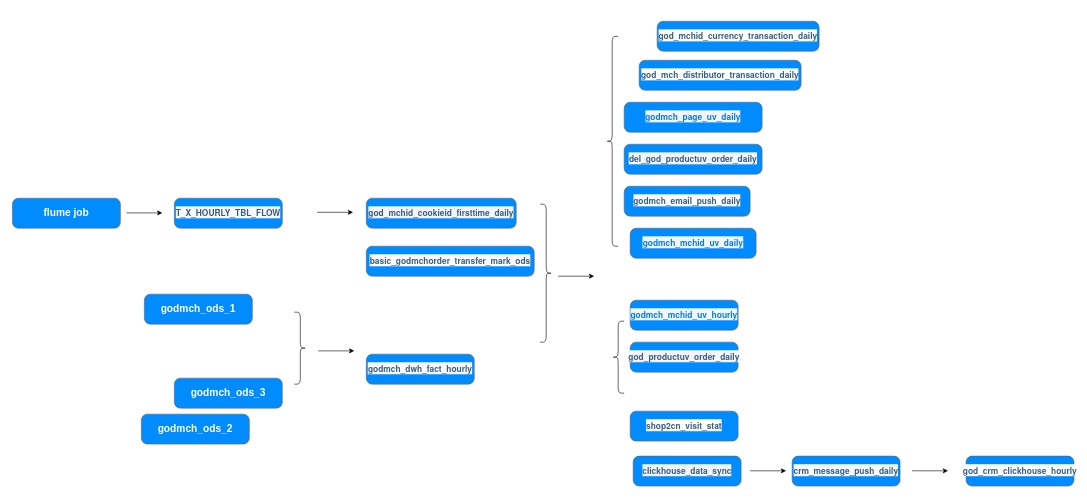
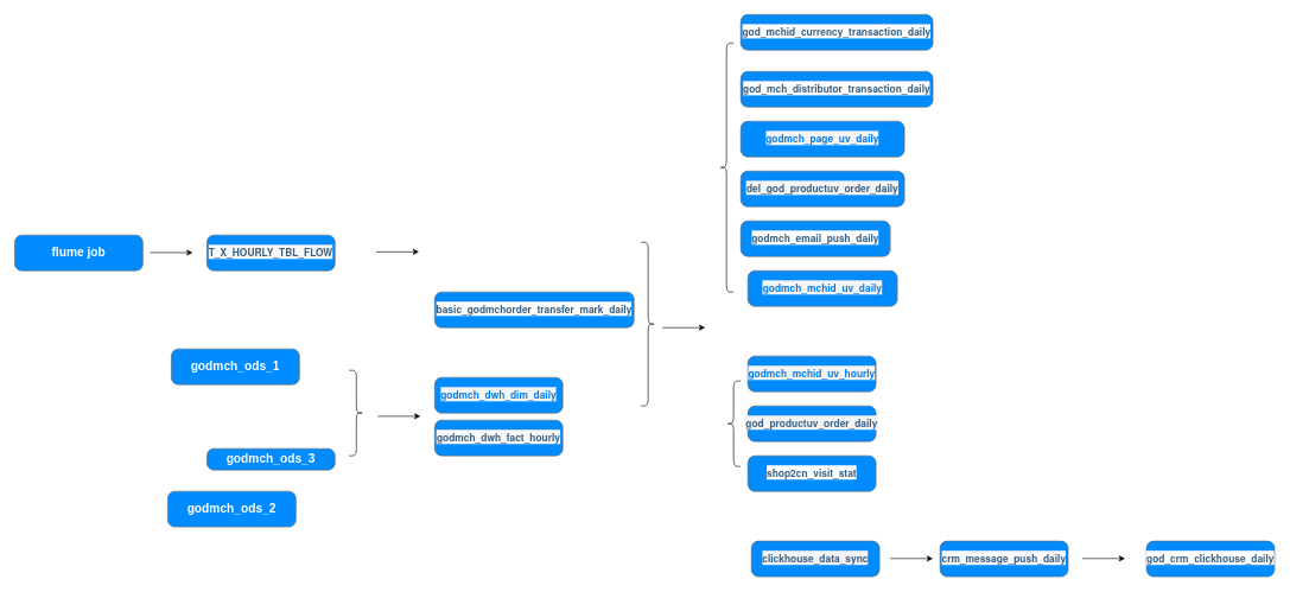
  <mxCell id="0" />
  <mxCell id="1" parent="0" />
  <mxCell id="2" value="godmch_ods_1" style="strokeWidth=1;shadow=0;dashed=0;align=center;html=1;shape=mxgraph.mockup.buttons.button;strokeColor=#666666;fontColor=#ffffff;mainText=;buttonStyle=round;fontSize=17;fontStyle=1;fillColor=#008cff;whiteSpace=wrap;" vertex="1" parent="1"><mxGeometry x="240" y="490" width="180" height="50" as="geometry" /></mxCell>
  <mxCell id="3" value="godmch_ods_2" style="strokeWidth=1;shadow=0;dashed=0;align=center;html=1;shape=mxgraph.mockup.buttons.button;strokeColor=#666666;fontColor=#ffffff;mainText=;buttonStyle=round;fontSize=17;fontStyle=1;fillColor=#008cff;whiteSpace=wrap;" vertex="1" parent="1"><mxGeometry x="235" y="690" width="180" height="50" as="geometry" /></mxCell>
- <mxCell id="4" value="godmch_ods_3" style="strokeWidth=1;shadow=0;dashed=0;align=center;html=1;shape=mxgraph.mockup.buttons.button;strokeColor=#666666;fontColor=#ffffff;mainText=;buttonStyle=round;fontSize=17;fontStyle=1;fillColor=#008cff;whiteSpace=wrap;" vertex="1" parent="1"><mxGeometry x="290" y="630" width="180" height="50" as="geometry" /></mxCell>
+ <mxCell id="4" value="godmch_ods_3" style="strokeWidth=1;shadow=0;dashed=0;align=center;html=1;shape=mxgraph.mockup.buttons.button;strokeColor=#666666;fontColor=#ffffff;mainText=;buttonStyle=round;fontSize=17;fontStyle=1;fillColor=#008cff;whiteSpace=wrap;" vertex="1" parent="1"><mxGeometry x="290" y="630" width="180" height="30" as="geometry" /></mxCell>
  <mxCell id="5" value="&lt;a style=&quot;box-sizing: border-box; background-color: rgb(249, 249, 249); color: rgb(54, 95, 132); text-decoration-line: none; font-family: &amp;quot;Helvetica Neue&amp;quot;, Helvetica, Arial, sans-serif; font-size: 14px; font-weight: 400; text-align: start;&quot; data-original-title=&quot;&quot; title=&quot;&quot; href=&quot;http://airflow2.portal.cn/dags/T_X_HOURLY_TBL_FLOW/grid&quot;&gt;&lt;span style=&quot;box-sizing: border-box; font-weight: 700;&quot; title=&quot;T_X_HOURLY_TBL_FLOW&quot;&gt;T_X_HOURLY_TBL_FLOW&lt;/span&gt;&lt;/a&gt;" style="strokeWidth=1;shadow=0;dashed=0;align=center;html=1;shape=mxgraph.mockup.buttons.button;strokeColor=#666666;fontColor=#ffffff;mainText=;buttonStyle=round;fontSize=17;fontStyle=1;fillColor=#008cff;whiteSpace=wrap;" vertex="1" parent="1"><mxGeometry x="290" y="330" width="180" height="50" as="geometry" /></mxCell>
+ <mxCell id="6" value="&lt;a style=&quot;box-sizing: border-box; background-color: rgb(245, 245, 245); color: rgb(1, 124, 238); text-decoration-line: none; outline: 0px; font-family: &amp;quot;Helvetica Neue&amp;quot;, Helvetica, Arial, sans-serif; font-size: 14px; font-weight: 400; text-align: start;&quot; data-original-title=&quot;&quot; title=&quot;&quot; href=&quot;http://airflow2.portal.cn/dags/godmch_dwh_dim_daily/grid&quot;&gt;&lt;span style=&quot;box-sizing: border-box; font-weight: 700;&quot; title=&quot;godmch_dwh_dim_daily&quot;&gt;godmch_dwh_dim_daily&lt;/span&gt;&lt;/a&gt;" style="strokeWidth=1;shadow=0;dashed=0;align=center;html=1;shape=mxgraph.mockup.buttons.button;strokeColor=#666666;fontColor=#ffffff;mainText=;buttonStyle=round;fontSize=17;fontStyle=1;fillColor=#008cff;whiteSpace=wrap;" vertex="1" parent="1"><mxGeometry x="610" y="530" width="180" height="50" as="geometry" /></mxCell>
  <mxCell id="7" value="&lt;a style=&quot;box-sizing: border-box; background-color: rgb(249, 249, 249); color: rgb(54, 95, 132); text-decoration-line: none; font-family: &amp;quot;Helvetica Neue&amp;quot;, Helvetica, Arial, sans-serif; font-size: 14px; font-weight: 400; text-align: start;&quot; data-original-title=&quot;&quot; title=&quot;&quot; href=&quot;http://airflow2.portal.cn/dags/godmch_dwh_fact_hourly/grid&quot;&gt;&lt;span style=&quot;box-sizing: border-box; font-weight: 700;&quot; title=&quot;godmch_dwh_fact_hourly&quot;&gt;godmch_dwh_fact_hourly&lt;/span&gt;&lt;/a&gt;" style="strokeWidth=1;shadow=0;dashed=0;align=center;html=1;shape=mxgraph.mockup.buttons.button;strokeColor=#666666;fontColor=#ffffff;mainText=;buttonStyle=round;fontSize=17;fontStyle=1;fillColor=#008cff;whiteSpace=wrap;" vertex="1" parent="1"><mxGeometry x="610" y="590" width="180" height="50" as="geometry" /></mxCell>
  <mxCell id="8" value="" style="endArrow=classic;html=1;rounded=0;" edge="1" parent="1"><mxGeometry width="50" height="50" relative="1" as="geometry"><mxPoint x="530" y="584.5" as="sourcePoint" /><mxPoint x="590" y="584.5" as="targetPoint" /></mxGeometry></mxCell>
  <mxCell id="9" value="" style="endArrow=classic;html=1;rounded=0;" edge="1" parent="1"><mxGeometry width="50" height="50" relative="1" as="geometry"><mxPoint x="528" y="353.5" as="sourcePoint" /><mxPoint x="588" y="353.5" as="targetPoint" /></mxGeometry></mxCell>
- <mxCell id="10" value="&lt;a style=&quot;box-sizing: border-box; background-color: rgb(245, 245, 245); color: rgb(54, 95, 132); text-decoration-line: none; font-family: &amp;quot;Helvetica Neue&amp;quot;, Helvetica, Arial, sans-serif; font-size: 14px; font-weight: 400; text-align: start;&quot; data-original-title=&quot;&quot; title=&quot;&quot; href=&quot;http://airflow2.portal.cn/dags/god_mchid_cookieid_firsttime_daily/grid&quot;&gt;&lt;span style=&quot;box-sizing: border-box; font-weight: 700;&quot; title=&quot;god_mchid_cookieid_firsttime_daily&quot;&gt;god_mchid_cookieid_firsttime_daily&lt;/span&gt;&lt;/a&gt;" style="strokeWidth=1;shadow=0;dashed=0;align=center;html=1;shape=mxgraph.mockup.buttons.button;strokeColor=#666666;fontColor=#ffffff;mainText=;buttonStyle=round;fontSize=17;fontStyle=1;fillColor=#008cff;whiteSpace=wrap;" vertex="1" parent="1"><mxGeometry x="610" y="330" width="250" height="50" as="geometry" /></mxCell>
- <mxCell id="11" value="&lt;a style=&quot;box-sizing: border-box; background-color: rgb(255, 255, 255); color: rgb(54, 95, 132); text-decoration-line: none; font-family: &amp;quot;Helvetica Neue&amp;quot;, Helvetica, Arial, sans-serif; font-size: 14px; font-weight: 400; text-align: start;&quot; data-original-title=&quot;&quot; title=&quot;&quot; href=&quot;http://airflow2.portal.cn/dags/basic_godmchorder_transfer_mark_daily/grid&quot;&gt;&lt;span style=&quot;box-sizing: border-box; font-weight: 700;&quot; title=&quot;basic_godmchorder_transfer_mark_daily&quot;&gt;basic_godmchorder_transfer_mark_ods&lt;/span&gt;&lt;/a&gt;" style="strokeWidth=1;shadow=0;dashed=0;align=center;html=1;shape=mxgraph.mockup.buttons.button;strokeColor=#666666;fontColor=#ffffff;mainText=;buttonStyle=round;fontSize=17;fontStyle=1;fillColor=#008cff;whiteSpace=wrap;" vertex="1" parent="1"><mxGeometry x="610" y="410" width="280" height="50" as="geometry" /></mxCell>
+ <mxCell id="11" value="&lt;a style=&quot;box-sizing: border-box; background-color: rgb(255, 255, 255); color: rgb(54, 95, 132); text-decoration-line: none; font-family: &amp;quot;Helvetica Neue&amp;quot;, Helvetica, Arial, sans-serif; font-size: 14px; font-weight: 400; text-align: start;&quot; data-original-title=&quot;&quot; title=&quot;&quot; href=&quot;http://airflow2.portal.cn/dags/basic_godmchorder_transfer_mark_daily/grid&quot;&gt;&lt;span style=&quot;box-sizing: border-box; font-weight: 700;&quot; title=&quot;basic_godmchorder_transfer_mark_daily&quot;&gt;basic_godmchorder_transfer_mark_daily&lt;/span&gt;&lt;/a&gt;" style="strokeWidth=1;shadow=0;dashed=0;align=center;html=1;shape=mxgraph.mockup.buttons.button;strokeColor=#666666;fontColor=#ffffff;mainText=;buttonStyle=round;fontSize=17;fontStyle=1;fillColor=#008cff;whiteSpace=wrap;" vertex="1" parent="1"><mxGeometry x="610" y="410" width="280" height="50" as="geometry" /></mxCell>
  <mxCell id="12" value="" style="endArrow=classic;html=1;rounded=0;" edge="1" parent="1"><mxGeometry width="50" height="50" relative="1" as="geometry"><mxPoint x="930" y="460" as="sourcePoint" /><mxPoint x="990" y="460" as="targetPoint" /></mxGeometry></mxCell>
  <mxCell id="13" value="&lt;a style=&quot;box-sizing: border-box; background-color: rgb(245, 245, 245); color: rgb(1, 124, 238); text-decoration-line: none; outline: 0px; font-family: &amp;quot;Helvetica Neue&amp;quot;, Helvetica, Arial, sans-serif; font-size: 14px; font-weight: 400; text-align: start;&quot; data-original-title=&quot;&quot; title=&quot;&quot; href=&quot;http://airflow2.portal.cn/dags/godmch_mchid_uv_hourly/grid&quot;&gt;&lt;span style=&quot;box-sizing: border-box; font-weight: 700;&quot; title=&quot;godmch_mchid_uv_hourly&quot;&gt;godmch_mchid_uv_hourly&lt;/span&gt;&lt;/a&gt;" style="strokeWidth=1;shadow=0;dashed=0;align=center;html=1;shape=mxgraph.mockup.buttons.button;strokeColor=#666666;fontColor=#ffffff;mainText=;buttonStyle=round;fontSize=17;fontStyle=1;fillColor=#008cff;whiteSpace=wrap;" vertex="1" parent="1"><mxGeometry x="1050" y="500" width="180" height="50" as="geometry" /></mxCell>
  <mxCell id="14" value="&lt;a style=&quot;box-sizing: border-box; background-color: rgb(245, 245, 245); color: rgb(54, 95, 132); text-decoration-line: none; font-family: &amp;quot;Helvetica Neue&amp;quot;, Helvetica, Arial, sans-serif; font-size: 14px; font-weight: 400; text-align: start;&quot; data-original-title=&quot;&quot; title=&quot;&quot; href=&quot;http://airflow2.portal.cn/dags/god_productuv_order_daily/grid&quot;&gt;&lt;span style=&quot;box-sizing: border-box; font-weight: 700;&quot; title=&quot;god_productuv_order_daily&quot;&gt;god_productuv_order_daily&lt;/span&gt;&lt;/a&gt;" style="strokeWidth=1;shadow=0;dashed=0;align=center;html=1;shape=mxgraph.mockup.buttons.button;strokeColor=#666666;fontColor=#ffffff;mainText=;buttonStyle=round;fontSize=17;fontStyle=1;fillColor=#008cff;whiteSpace=wrap;" vertex="1" parent="1"><mxGeometry x="1050" y="570" width="180" height="50" as="geometry" /></mxCell>
- <mxCell id="15" value="&lt;a style=&quot;box-sizing: border-box; background-color: rgb(255, 255, 255); color: rgb(54, 95, 132); text-decoration-line: none; font-family: &amp;quot;Helvetica Neue&amp;quot;, Helvetica, Arial, sans-serif; font-size: 14px; font-weight: 400; text-align: start;&quot; data-original-title=&quot;&quot; title=&quot;&quot; href=&quot;http://airflow2.portal.cn/dags/shop2cn_visit_stat/grid&quot;&gt;&lt;span style=&quot;box-sizing: border-box; font-weight: 700;&quot; title=&quot;shop2cn_visit_stat&quot;&gt;shop2cn_visit_stat&lt;/span&gt;&lt;/a&gt;" style="strokeWidth=1;shadow=0;dashed=0;align=center;html=1;shape=mxgraph.mockup.buttons.button;strokeColor=#666666;fontColor=#ffffff;mainText=;buttonStyle=round;fontSize=17;fontStyle=1;fillColor=#008cff;whiteSpace=wrap;" vertex="1" parent="1"><mxGeometry x="1050" y="685" width="180" height="50" as="geometry" /></mxCell>
+ <mxCell id="15" value="&lt;a style=&quot;box-sizing: border-box; background-color: rgb(255, 255, 255); color: rgb(54, 95, 132); text-decoration-line: none; font-family: &amp;quot;Helvetica Neue&amp;quot;, Helvetica, Arial, sans-serif; font-size: 14px; font-weight: 400; text-align: start;&quot; data-original-title=&quot;&quot; title=&quot;&quot; href=&quot;http://airflow2.portal.cn/dags/shop2cn_visit_stat/grid&quot;&gt;&lt;span style=&quot;box-sizing: border-box; font-weight: 700;&quot; title=&quot;shop2cn_visit_stat&quot;&gt;shop2cn_visit_stat&lt;/span&gt;&lt;/a&gt;" style="strokeWidth=1;shadow=0;dashed=0;align=center;html=1;shape=mxgraph.mockup.buttons.button;strokeColor=#666666;fontColor=#ffffff;mainText=;buttonStyle=round;fontSize=17;fontStyle=1;fillColor=#008cff;whiteSpace=wrap;" vertex="1" parent="1"><mxGeometry x="1050" y="640" width="180" height="50" as="geometry" /></mxCell>
  <mxCell id="16" value="" style="shape=curlyBracket;whiteSpace=wrap;html=1;rounded=1;labelPosition=left;verticalLabelPosition=middle;align=right;verticalAlign=middle;" vertex="1" parent="1"><mxGeometry x="1020" y="535" width="20" height="120" as="geometry" /></mxCell>
  <mxCell id="17" value="" style="shape=curlyBracket;whiteSpace=wrap;html=1;rounded=1;flipH=1;labelPosition=right;verticalLabelPosition=middle;align=left;verticalAlign=middle;" vertex="1" parent="1"><mxGeometry x="900" y="340" width="20" height="230" as="geometry" /></mxCell>
  <mxCell id="18" value="&lt;a style=&quot;box-sizing: border-box; background-color: rgb(245, 245, 245); color: rgb(54, 95, 132); text-decoration-line: none; font-family: &amp;quot;Helvetica Neue&amp;quot;, Helvetica, Arial, sans-serif; font-size: 14px; font-weight: 400; text-align: start;&quot; data-original-title=&quot;&quot; title=&quot;&quot; href=&quot;http://airflow2.portal.cn/dags/del_god_productuv_order_daily/grid&quot;&gt;&lt;span style=&quot;box-sizing: border-box; font-weight: 700;&quot; title=&quot;del_god_productuv_order_daily&quot;&gt;del_god_productuv_order_daily&lt;/span&gt;&lt;/a&gt;" style="strokeWidth=1;shadow=0;dashed=0;align=center;html=1;shape=mxgraph.mockup.buttons.button;strokeColor=#666666;fontColor=#ffffff;mainText=;buttonStyle=round;fontSize=17;fontStyle=1;fillColor=#008cff;whiteSpace=wrap;" vertex="1" parent="1"><mxGeometry x="1040" y="240" width="230" height="50" as="geometry" /></mxCell>
  <mxCell id="19" value="&lt;a style=&quot;box-sizing: border-box; background-color: rgb(255, 255, 255); color: rgb(54, 95, 132); text-decoration-line: none; font-family: &amp;quot;Helvetica Neue&amp;quot;, Helvetica, Arial, sans-serif; font-size: 14px; font-weight: 400; text-align: start;&quot; data-original-title=&quot;&quot; title=&quot;&quot; href=&quot;http://airflow2.portal.cn/dags/godmch_email_push_daily/grid&quot;&gt;&lt;span style=&quot;box-sizing: border-box; font-weight: 700;&quot; title=&quot;godmch_email_push_daily&quot;&gt;godmch_email_push_daily&lt;/span&gt;&lt;/a&gt;" style="strokeWidth=1;shadow=0;dashed=0;align=center;html=1;shape=mxgraph.mockup.buttons.button;strokeColor=#666666;fontColor=#ffffff;mainText=;buttonStyle=round;fontSize=17;fontStyle=1;fillColor=#008cff;whiteSpace=wrap;" vertex="1" parent="1"><mxGeometry x="1040" y="310" width="210" height="50" as="geometry" /></mxCell>
  <mxCell id="20" value="" style="shape=curlyBracket;whiteSpace=wrap;html=1;rounded=1;labelPosition=left;verticalLabelPosition=middle;align=right;verticalAlign=middle;" vertex="1" parent="1"><mxGeometry x="1010" y="60" width="20" height="350" as="geometry" /></mxCell>
  <mxCell id="21" value="" style="shape=curlyBracket;whiteSpace=wrap;html=1;rounded=1;flipH=1;labelPosition=right;verticalLabelPosition=middle;align=left;verticalAlign=middle;" vertex="1" parent="1"><mxGeometry x="490" y="520" width="20" height="120" as="geometry" /></mxCell>
  <mxCell id="22" value="&lt;a style=&quot;box-sizing: border-box; background-color: rgb(245, 245, 245); color: rgb(1, 124, 238); text-decoration-line: none; outline: 0px; font-family: &amp;quot;Helvetica Neue&amp;quot;, Helvetica, Arial, sans-serif; font-size: 14px; font-weight: 400; text-align: start;&quot; data-original-title=&quot;&quot; title=&quot;&quot; href=&quot;http://airflow2.portal.cn/dags/godmch_mchid_uv_daily/grid&quot;&gt;&lt;span style=&quot;box-sizing: border-box; font-weight: 700;&quot; title=&quot;godmch_mchid_uv_daily&quot;&gt;godmch_mchid_uv_daily&lt;/span&gt;&lt;/a&gt;" style="strokeWidth=1;shadow=0;dashed=0;align=center;html=1;shape=mxgraph.mockup.buttons.button;strokeColor=#666666;fontColor=#ffffff;mainText=;buttonStyle=round;fontSize=17;fontStyle=1;fillColor=#008cff;whiteSpace=wrap;" vertex="1" parent="1"><mxGeometry x="1050" y="380" width="210" height="50" as="geometry" /></mxCell>
  <mxCell id="23" value="&lt;a style=&quot;box-sizing: border-box; background-color: rgb(245, 245, 245); color: rgb(1, 124, 238); text-decoration-line: none; outline: 0px; font-family: &amp;quot;Helvetica Neue&amp;quot;, Helvetica, Arial, sans-serif; font-size: 14px; font-weight: 400; text-align: start;&quot; data-original-title=&quot;&quot; title=&quot;&quot; href=&quot;http://airflow2.portal.cn/dags/godmch_page_uv_daily/grid&quot;&gt;&lt;span style=&quot;box-sizing: border-box; font-weight: 700;&quot; title=&quot;godmch_page_uv_daily&quot;&gt;godmch_page_uv_daily&lt;/span&gt;&lt;/a&gt;" style="strokeWidth=1;shadow=0;dashed=0;align=center;html=1;shape=mxgraph.mockup.buttons.button;strokeColor=#666666;fontColor=#ffffff;mainText=;buttonStyle=round;fontSize=17;fontStyle=1;fillColor=#008cff;whiteSpace=wrap;" vertex="1" parent="1"><mxGeometry x="1040" y="170" width="230" height="50" as="geometry" /></mxCell>
  <mxCell id="24" value="&lt;a style=&quot;box-sizing: border-box; background-color: rgb(245, 245, 245); color: rgb(54, 95, 132); text-decoration-line: none; font-family: &amp;quot;Helvetica Neue&amp;quot;, Helvetica, Arial, sans-serif; font-size: 14px; font-weight: 400; text-align: start;&quot; data-original-title=&quot;&quot; title=&quot;&quot; href=&quot;http://airflow2.portal.cn/dags/clickhouse_data_sync/grid&quot;&gt;&lt;span style=&quot;box-sizing: border-box; font-weight: 700;&quot; title=&quot;clickhouse_data_sync&quot;&gt;clickhouse_data_sync&lt;/span&gt;&lt;/a&gt;" style="strokeWidth=1;shadow=0;dashed=0;align=center;html=1;shape=mxgraph.mockup.buttons.button;strokeColor=#666666;fontColor=#ffffff;mainText=;buttonStyle=round;fontSize=17;fontStyle=1;fillColor=#008cff;whiteSpace=wrap;" vertex="1" parent="1"><mxGeometry x="1055" y="760" width="180" height="50" as="geometry" /></mxCell>
- <mxCell id="25" value="&lt;a style=&quot;box-sizing: border-box; background-color: rgb(255, 255, 255); color: rgb(54, 95, 132); text-decoration-line: none; font-family: &amp;quot;Helvetica Neue&amp;quot;, Helvetica, Arial, sans-serif; font-size: 14px; font-weight: 400; text-align: start;&quot; data-original-title=&quot;&quot; title=&quot;&quot; href=&quot;http://airflow2.portal.cn/dags/god_crm_clickhouse_daily/grid&quot;&gt;&lt;span style=&quot;box-sizing: border-box; font-weight: 700;&quot; title=&quot;god_crm_clickhouse_daily&quot;&gt;god_crm_clickhouse_hourly&lt;/span&gt;&lt;/a&gt;" style="strokeWidth=1;shadow=0;dashed=0;align=center;html=1;shape=mxgraph.mockup.buttons.button;strokeColor=#666666;fontColor=#ffffff;mainText=;buttonStyle=round;fontSize=17;fontStyle=1;fillColor=#008cff;whiteSpace=wrap;" vertex="1" parent="1"><mxGeometry x="1610" y="760" width="180" height="50" as="geometry" /></mxCell>
+ <mxCell id="25" value="&lt;a style=&quot;box-sizing: border-box; background-color: rgb(255, 255, 255); color: rgb(54, 95, 132); text-decoration-line: none; font-family: &amp;quot;Helvetica Neue&amp;quot;, Helvetica, Arial, sans-serif; font-size: 14px; font-weight: 400; text-align: start;&quot; data-original-title=&quot;&quot; title=&quot;&quot; href=&quot;http://airflow2.portal.cn/dags/god_crm_clickhouse_daily/grid&quot;&gt;&lt;span style=&quot;box-sizing: border-box; font-weight: 700;&quot; title=&quot;god_crm_clickhouse_daily&quot;&gt;god_crm_clickhouse_daily&lt;/span&gt;&lt;/a&gt;" style="strokeWidth=1;shadow=0;dashed=0;align=center;html=1;shape=mxgraph.mockup.buttons.button;strokeColor=#666666;fontColor=#ffffff;mainText=;buttonStyle=round;fontSize=17;fontStyle=1;fillColor=#008cff;whiteSpace=wrap;" vertex="1" parent="1"><mxGeometry x="1610" y="760" width="180" height="50" as="geometry" /></mxCell>
  <mxCell id="26" value="" style="endArrow=classic;html=1;rounded=0;" edge="1" parent="1"><mxGeometry width="50" height="50" relative="1" as="geometry"><mxPoint x="1250" y="784.5" as="sourcePoint" /><mxPoint x="1310" y="784.5" as="targetPoint" /></mxGeometry></mxCell>
- <mxCell id="27" value="&lt;a style=&quot;box-sizing: border-box; background-color: rgb(255, 255, 255); color: rgb(54, 95, 132); text-decoration-line: none; font-family: &amp;quot;Helvetica Neue&amp;quot;, Helvetica, Arial, sans-serif; font-size: 14px; font-weight: 400; text-align: start;&quot; data-original-title=&quot;&quot; title=&quot;&quot; href=&quot;http://airflow2.portal.cn/dags/god_mch_distributor_transaction_daily/grid&quot;&gt;&lt;span style=&quot;box-sizing: border-box; font-weight: 700;&quot; title=&quot;god_mch_distributor_transaction_daily&quot;&gt;god_mch_distributor_transaction_daily&lt;/span&gt;&lt;/a&gt;" style="strokeWidth=1;shadow=0;dashed=0;align=center;html=1;shape=mxgraph.mockup.buttons.button;strokeColor=#666666;fontColor=#ffffff;mainText=;buttonStyle=round;fontSize=17;fontStyle=1;fillColor=#008cff;whiteSpace=wrap;" vertex="1" parent="1"><mxGeometry x="1065" y="100" width="270" height="50" as="geometry" /></mxCell>
- <mxCell id="28" value="&lt;a style=&quot;box-sizing: border-box; background-color: rgb(255, 255, 255); color: rgb(54, 95, 132); text-decoration-line: none; font-family: &amp;quot;Helvetica Neue&amp;quot;, Helvetica, Arial, sans-serif; font-size: 14px; font-weight: 400; text-align: start;&quot; data-original-title=&quot;&quot; title=&quot;&quot; href=&quot;http://airflow2.portal.cn/dags/god_mchid_currency_transaction_daily/grid&quot;&gt;&lt;span style=&quot;box-sizing: border-box; font-weight: 700;&quot; title=&quot;god_mchid_currency_transaction_daily&quot;&gt;god_mchid_currency_transaction_daily&lt;/span&gt;&lt;/a&gt;" style="strokeWidth=1;shadow=0;dashed=0;align=center;html=1;shape=mxgraph.mockup.buttons.button;strokeColor=#666666;fontColor=#ffffff;mainText=;buttonStyle=round;fontSize=17;fontStyle=1;fillColor=#008cff;whiteSpace=wrap;" vertex="1" parent="1"><mxGeometry x="1095" y="35" width="270" height="50" as="geometry" /></mxCell>
+ <mxCell id="27" value="&lt;a style=&quot;box-sizing: border-box; background-color: rgb(255, 255, 255); color: rgb(54, 95, 132); text-decoration-line: none; font-family: &amp;quot;Helvetica Neue&amp;quot;, Helvetica, Arial, sans-serif; font-size: 14px; font-weight: 400; text-align: start;&quot; data-original-title=&quot;&quot; title=&quot;&quot; href=&quot;http://airflow2.portal.cn/dags/god_mch_distributor_transaction_daily/grid&quot;&gt;&lt;span style=&quot;box-sizing: border-box; font-weight: 700;&quot; title=&quot;god_mch_distributor_transaction_daily&quot;&gt;god_mch_distributor_transaction_daily&lt;/span&gt;&lt;/a&gt;" style="strokeWidth=1;shadow=0;dashed=0;align=center;html=1;shape=mxgraph.mockup.buttons.button;strokeColor=#666666;fontColor=#ffffff;mainText=;buttonStyle=round;fontSize=17;fontStyle=1;fillColor=#008cff;whiteSpace=wrap;" vertex="1" parent="1"><mxGeometry x="1040" y="100" width="270" height="50" as="geometry" /></mxCell>
+ <mxCell id="28" value="&lt;a style=&quot;box-sizing: border-box; background-color: rgb(255, 255, 255); color: rgb(54, 95, 132); text-decoration-line: none; font-family: &amp;quot;Helvetica Neue&amp;quot;, Helvetica, Arial, sans-serif; font-size: 14px; font-weight: 400; text-align: start;&quot; data-original-title=&quot;&quot; title=&quot;&quot; href=&quot;http://airflow2.portal.cn/dags/god_mchid_currency_transaction_daily/grid&quot;&gt;&lt;span style=&quot;box-sizing: border-box; font-weight: 700;&quot; title=&quot;god_mchid_currency_transaction_daily&quot;&gt;god_mchid_currency_transaction_daily&lt;/span&gt;&lt;/a&gt;" style="strokeWidth=1;shadow=0;dashed=0;align=center;html=1;shape=mxgraph.mockup.buttons.button;strokeColor=#666666;fontColor=#ffffff;mainText=;buttonStyle=round;fontSize=17;fontStyle=1;fillColor=#008cff;whiteSpace=wrap;" vertex="1" parent="1"><mxGeometry x="1040" y="20" width="270" height="50" as="geometry" /></mxCell>
  <mxCell id="29" value="flume job" style="strokeWidth=1;shadow=0;dashed=0;align=center;html=1;shape=mxgraph.mockup.buttons.button;strokeColor=#666666;fontColor=#ffffff;mainText=;buttonStyle=round;fontSize=17;fontStyle=1;fillColor=#008cff;whiteSpace=wrap;" vertex="1" parent="1"><mxGeometry x="20" y="330" width="180" height="50" as="geometry" /></mxCell>
  <mxCell id="30" value="" style="endArrow=classic;html=1;rounded=0;" edge="1" parent="1"><mxGeometry width="50" height="50" relative="1" as="geometry"><mxPoint x="210" y="354.5" as="sourcePoint" /><mxPoint x="270" y="354.5" as="targetPoint" /></mxGeometry></mxCell>
  <mxCell id="31" value="&lt;a style=&quot;box-sizing: border-box; background-color: rgb(249, 249, 249); color: rgb(54, 95, 132); text-decoration-line: none; font-family: &amp;quot;Helvetica Neue&amp;quot;, Helvetica, Arial, sans-serif; font-size: 14px; font-weight: 400; text-align: start;&quot; data-original-title=&quot;&quot; title=&quot;&quot; href=&quot;http://airflow2.portal.cn/dags/crm_message_push_daily/grid&quot;&gt;&lt;span style=&quot;box-sizing: border-box; font-weight: 700;&quot; title=&quot;crm_message_push_daily&quot;&gt;crm_message_push_daily&lt;/span&gt;&lt;/a&gt;" style="strokeWidth=1;shadow=0;dashed=0;align=center;html=1;shape=mxgraph.mockup.buttons.button;strokeColor=#666666;fontColor=#ffffff;mainText=;buttonStyle=round;fontSize=17;fontStyle=1;fillColor=#008cff;whiteSpace=wrap;" vertex="1" parent="1"><mxGeometry x="1320" y="760" width="180" height="50" as="geometry" /></mxCell>
  <mxCell id="32" value="" style="endArrow=classic;html=1;rounded=0;" edge="1" parent="1"><mxGeometry width="50" height="50" relative="1" as="geometry"><mxPoint x="1520" y="784.5" as="sourcePoint" /><mxPoint x="1580" y="784.5" as="targetPoint" /></mxGeometry></mxCell>
